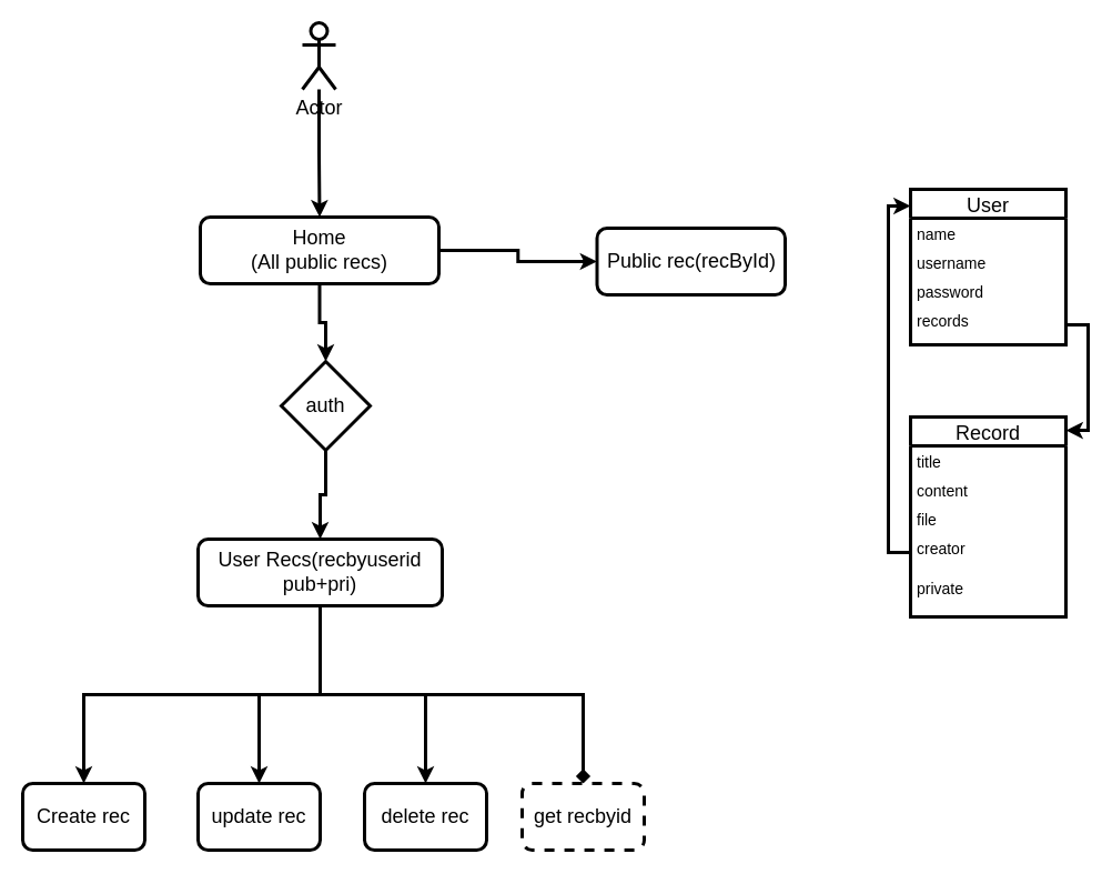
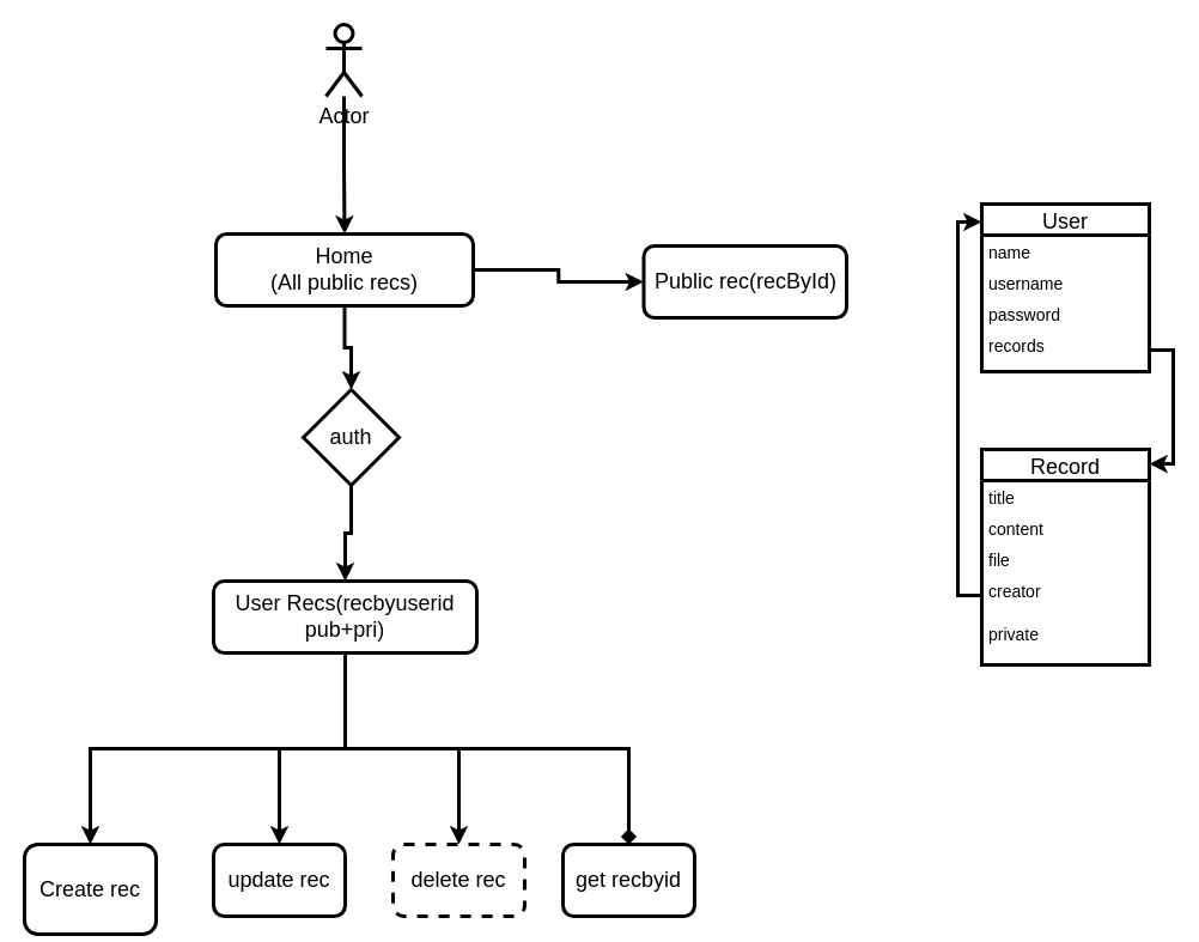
  <mxCell id="0" />
  <mxCell id="1" parent="0" />
  <mxCell id="2" style="edgeStyle=orthogonalEdgeStyle;rounded=0;orthogonalLoop=1;jettySize=auto;html=1;fontSize=18;strokeWidth=3;" parent="1" source="3" target="6" edge="1"><mxGeometry relative="1" as="geometry" /></mxCell>
  <mxCell id="3" value="Actor" style="shape=umlActor;verticalLabelPosition=bottom;verticalAlign=top;html=1;outlineConnect=0;fontSize=18;strokeWidth=3;" parent="1" vertex="1"><mxGeometry x="272" y="20" width="30" height="60" as="geometry" /></mxCell>
  <mxCell id="4" value="" style="edgeStyle=orthogonalEdgeStyle;rounded=0;orthogonalLoop=1;jettySize=auto;html=1;fontSize=18;strokeWidth=3;" parent="1" source="6" target="8" edge="1"><mxGeometry relative="1" as="geometry" /></mxCell>
  <mxCell id="5" value="" style="edgeStyle=orthogonalEdgeStyle;rounded=0;orthogonalLoop=1;jettySize=auto;html=1;fontSize=18;strokeWidth=3;" parent="1" source="6" target="9" edge="1"><mxGeometry relative="1" as="geometry" /></mxCell>
  <mxCell id="6" value="Home&lt;br&gt;(All public recs)" style="rounded=1;whiteSpace=wrap;html=1;fontSize=18;strokeWidth=3;" parent="1" vertex="1"><mxGeometry x="180" y="195" width="215" height="60" as="geometry" /></mxCell>
  <mxCell id="7" value="" style="edgeStyle=orthogonalEdgeStyle;rounded=0;orthogonalLoop=1;jettySize=auto;html=1;fontSize=18;strokeWidth=3;" parent="1" source="8" target="14" edge="1"><mxGeometry relative="1" as="geometry" /></mxCell>
  <mxCell id="8" value="auth" style="rhombus;whiteSpace=wrap;html=1;fontSize=18;strokeWidth=3;" parent="1" vertex="1"><mxGeometry x="253" y="325" width="80" height="80" as="geometry" /></mxCell>
  <mxCell id="9" value="Public rec(recById)" style="whiteSpace=wrap;html=1;rounded=1;fontSize=18;strokeWidth=3;" parent="1" vertex="1"><mxGeometry x="537.5" y="205" width="169.5" height="60" as="geometry" /></mxCell>
  <mxCell id="10" style="edgeStyle=orthogonalEdgeStyle;rounded=0;orthogonalLoop=1;jettySize=auto;html=1;exitX=0.5;exitY=1;exitDx=0;exitDy=0;fontSize=18;strokeWidth=3;" parent="1" source="14" target="15" edge="1"><mxGeometry relative="1" as="geometry" /></mxCell>
  <mxCell id="11" style="edgeStyle=orthogonalEdgeStyle;rounded=0;orthogonalLoop=1;jettySize=auto;html=1;exitX=0.5;exitY=1;exitDx=0;exitDy=0;fontSize=18;strokeWidth=3;" parent="1" source="14" target="16" edge="1"><mxGeometry relative="1" as="geometry" /></mxCell>
  <mxCell id="12" style="edgeStyle=orthogonalEdgeStyle;rounded=0;orthogonalLoop=1;jettySize=auto;html=1;exitX=0.5;exitY=1;exitDx=0;exitDy=0;fontSize=18;strokeWidth=3;" parent="1" source="14" target="17" edge="1"><mxGeometry relative="1" as="geometry" /></mxCell>
  <mxCell id="13" style="edgeStyle=orthogonalEdgeStyle;rounded=0;orthogonalLoop=1;jettySize=auto;html=1;exitX=0.5;exitY=1;exitDx=0;exitDy=0;fontSize=18;strokeWidth=3;endArrow=diamond;" parent="1" source="14" target="18" edge="1"><mxGeometry relative="1" as="geometry" /></mxCell>
  <mxCell id="14" value="User Recs(recbyuserid pub+pri)" style="rounded=1;whiteSpace=wrap;html=1;fontSize=18;strokeWidth=3;" parent="1" vertex="1"><mxGeometry x="178" y="485" width="220" height="60" as="geometry" /></mxCell>
- <mxCell id="15" value="Create rec" style="rounded=1;whiteSpace=wrap;html=1;fontSize=18;strokeWidth=3;" parent="1" vertex="1"><mxGeometry x="20" y="705" width="110" height="60" as="geometry" /></mxCell>
+ <mxCell id="15" value="Create rec" style="rounded=1;whiteSpace=wrap;html=1;fontSize=18;strokeWidth=3;" parent="1" vertex="1"><mxGeometry x="20" y="705" width="110" height="75" as="geometry" /></mxCell>
  <mxCell id="16" value="update rec" style="rounded=1;whiteSpace=wrap;html=1;fontSize=18;strokeWidth=3;" parent="1" vertex="1"><mxGeometry x="178" y="705" width="110" height="60" as="geometry" /></mxCell>
- <mxCell id="17" value="delete rec" style="rounded=1;whiteSpace=wrap;html=1;fontSize=18;strokeWidth=3;" parent="1" vertex="1"><mxGeometry x="328" y="705" width="110" height="60" as="geometry" /></mxCell>
- <mxCell id="18" value="get recbyid" style="rounded=1;whiteSpace=wrap;html=1;fontSize=18;strokeWidth=3;dashed=1;" parent="1" vertex="1"><mxGeometry x="470" y="705" width="110" height="60" as="geometry" /></mxCell>
+ <mxCell id="17" value="delete rec" style="rounded=1;whiteSpace=wrap;html=1;fontSize=18;strokeWidth=3;dashed=1;" parent="1" vertex="1"><mxGeometry x="328" y="705" width="110" height="60" as="geometry" /></mxCell>
+ <mxCell id="18" value="get recbyid" style="rounded=1;whiteSpace=wrap;html=1;fontSize=18;strokeWidth=3;" parent="1" vertex="1"><mxGeometry x="470" y="705" width="110" height="60" as="geometry" /></mxCell>
  <mxCell id="19" value="User" style="swimlane;fontStyle=0;childLayout=stackLayout;horizontal=1;startSize=26;horizontalStack=0;resizeParent=1;resizeParentMax=0;resizeLast=0;collapsible=1;marginBottom=0;fontSize=18;strokeWidth=3;" parent="1" vertex="1"><mxGeometry x="820" y="170" width="140" height="140" as="geometry" /></mxCell>
  <mxCell id="20" value="name" style="text;strokeColor=none;fillColor=none;align=left;verticalAlign=top;spacingLeft=4;spacingRight=4;overflow=hidden;rotatable=0;points=[[0,0.5],[1,0.5]];portConstraint=eastwest;fontSize=14;" parent="19" vertex="1"><mxGeometry y="26" width="140" height="26" as="geometry" /></mxCell>
  <mxCell id="21" value="username" style="text;strokeColor=none;fillColor=none;align=left;verticalAlign=top;spacingLeft=4;spacingRight=4;overflow=hidden;rotatable=0;points=[[0,0.5],[1,0.5]];portConstraint=eastwest;fontSize=14;" parent="19" vertex="1"><mxGeometry y="52" width="140" height="26" as="geometry" /></mxCell>
  <mxCell id="22" value="password" style="text;strokeColor=none;fillColor=none;align=left;verticalAlign=top;spacingLeft=4;spacingRight=4;overflow=hidden;rotatable=0;points=[[0,0.5],[1,0.5]];portConstraint=eastwest;fontSize=14;" parent="19" vertex="1"><mxGeometry y="78" width="140" height="26" as="geometry" /></mxCell>
  <mxCell id="23" value="records" style="text;strokeColor=none;fillColor=none;align=left;verticalAlign=top;spacingLeft=4;spacingRight=4;overflow=hidden;rotatable=0;points=[[0,0.5],[1,0.5]];portConstraint=eastwest;fontSize=14;" parent="19" vertex="1"><mxGeometry y="104" width="140" height="36" as="geometry" /></mxCell>
  <mxCell id="24" value="Record" style="swimlane;fontStyle=0;childLayout=stackLayout;horizontal=1;startSize=26;horizontalStack=0;resizeParent=1;resizeParentMax=0;resizeLast=0;collapsible=1;marginBottom=0;fontSize=18;strokeWidth=3;" parent="1" vertex="1"><mxGeometry x="820" y="375" width="140" height="180" as="geometry" /></mxCell>
  <mxCell id="25" value="title" style="text;strokeColor=none;fillColor=none;align=left;verticalAlign=top;spacingLeft=4;spacingRight=4;overflow=hidden;rotatable=0;points=[[0,0.5],[1,0.5]];portConstraint=eastwest;fontSize=14;" parent="24" vertex="1"><mxGeometry y="26" width="140" height="26" as="geometry" /></mxCell>
  <mxCell id="26" value="content" style="text;strokeColor=none;fillColor=none;align=left;verticalAlign=top;spacingLeft=4;spacingRight=4;overflow=hidden;rotatable=0;points=[[0,0.5],[1,0.5]];portConstraint=eastwest;fontSize=14;" parent="24" vertex="1"><mxGeometry y="52" width="140" height="26" as="geometry" /></mxCell>
  <mxCell id="27" value="file" style="text;strokeColor=none;fillColor=none;align=left;verticalAlign=top;spacingLeft=4;spacingRight=4;overflow=hidden;rotatable=0;points=[[0,0.5],[1,0.5]];portConstraint=eastwest;fontSize=14;" parent="24" vertex="1"><mxGeometry y="78" width="140" height="26" as="geometry" /></mxCell>
  <mxCell id="28" value="creator" style="text;strokeColor=none;fillColor=none;align=left;verticalAlign=top;spacingLeft=4;spacingRight=4;overflow=hidden;rotatable=0;points=[[0,0.5],[1,0.5]];portConstraint=eastwest;fontSize=14;" parent="24" vertex="1"><mxGeometry y="104" width="140" height="36" as="geometry" /></mxCell>
  <mxCell id="29" value="private" style="text;strokeColor=none;fillColor=none;align=left;verticalAlign=top;spacingLeft=4;spacingRight=4;overflow=hidden;rotatable=0;points=[[0,0.5],[1,0.5]];portConstraint=eastwest;fontSize=14;" parent="24" vertex="1"><mxGeometry y="140" width="140" height="40" as="geometry" /></mxCell>
  <mxCell id="30" style="edgeStyle=orthogonalEdgeStyle;rounded=0;orthogonalLoop=1;jettySize=auto;html=1;entryX=0;entryY=0.107;entryDx=0;entryDy=0;entryPerimeter=0;fontSize=14;strokeWidth=3;" parent="1" source="28" target="19" edge="1"><mxGeometry relative="1" as="geometry" /></mxCell>
  <mxCell id="31" style="edgeStyle=orthogonalEdgeStyle;rounded=0;orthogonalLoop=1;jettySize=auto;html=1;entryX=1;entryY=0.067;entryDx=0;entryDy=0;entryPerimeter=0;fontSize=14;strokeWidth=3;" parent="1" source="23" target="24" edge="1"><mxGeometry relative="1" as="geometry"><Array as="points"><mxPoint x="980" y="292" /><mxPoint x="980" y="387" /></Array></mxGeometry></mxCell>
